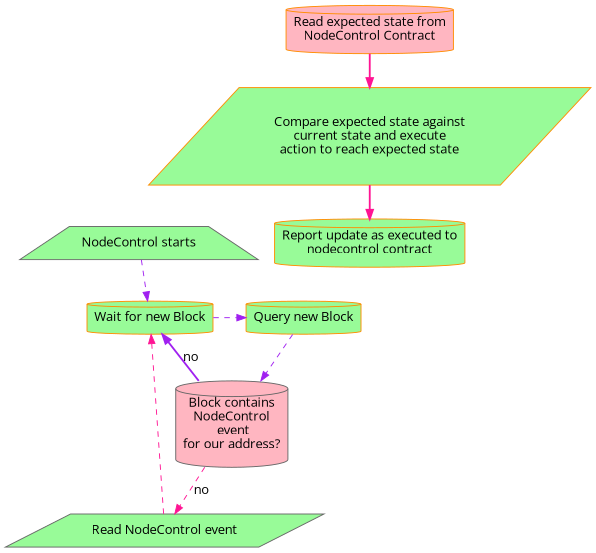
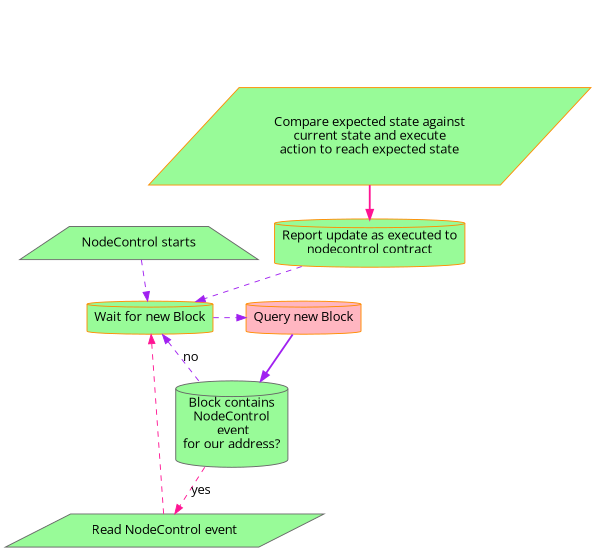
  digraph {
    fontname="Open Sans"
    node [color=darkorange fillcolor=palegreen fontname="Open Sans" shape=cylinder style=filled]
    edge [color=purple fontname="Open Sans" style=dashed]
    n1 [label="Wait for new Block"]
-   n2 [label="Query new Block"]
-   n3 [color=gray40 fillcolor=lightpink label="Block contains\nNodeControl\n event\nfor our address?"]
+   n2 [fillcolor=lightpink label="Query new Block"]
+   n3 [color=gray40 label="Block contains\nNodeControl\n event\nfor our address?"]
    n4 [color=gray40 label="NodeControl starts" shape=trapezium]
    n5 [color=gray40 label="Read NodeControl event" shape=parallelogram]
-   n6 [fillcolor=lightpink label="Read expected state from\nNodeControl Contract"]
    n7 [label="Compare expected state against\ncurrent state and execute\naction to reach expected state" shape=parallelogram]
    n8 [label="Report update as executed to\nnodecontrol contract"]
    subgraph sub_1 {
      rank=same
      n1
      n2
    }
    n1 -> n2
-   n2 -> n3
-   n3 -> n1 [label=no style=bold]
-   n3 -> n5 [color=deeppink label=no]
+   n2 -> n3 [style=bold]
+   n3 -> n1 [label=no]
+   n3 -> n5 [color=deeppink label=yes]
    n4 -> n1
    n5 -> n1 [color=deeppink]
-   n6 -> n7 [color=deeppink style=bold]
    n7 -> n8 [color=deeppink style=bold]
+   n8 -> n1
  }
